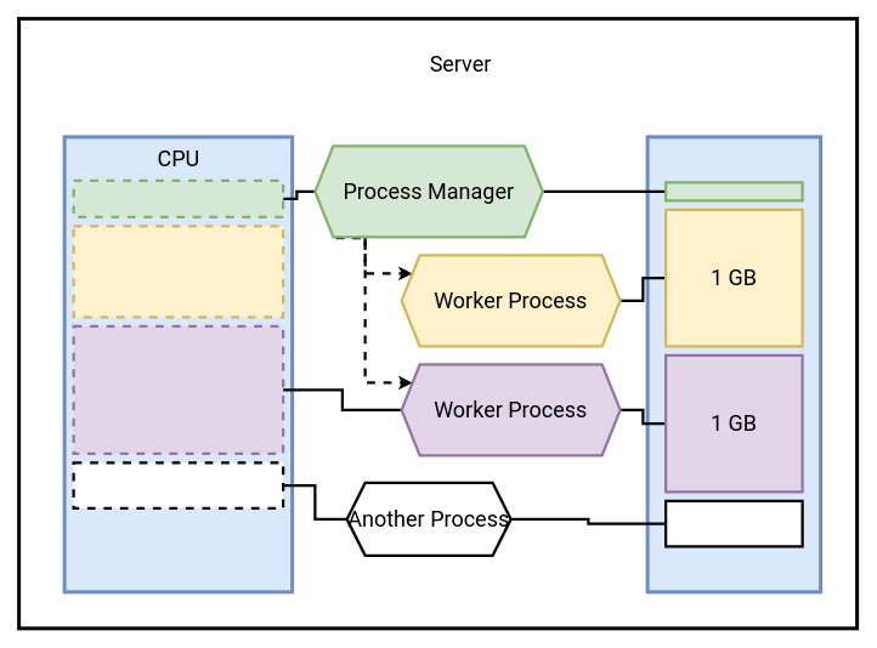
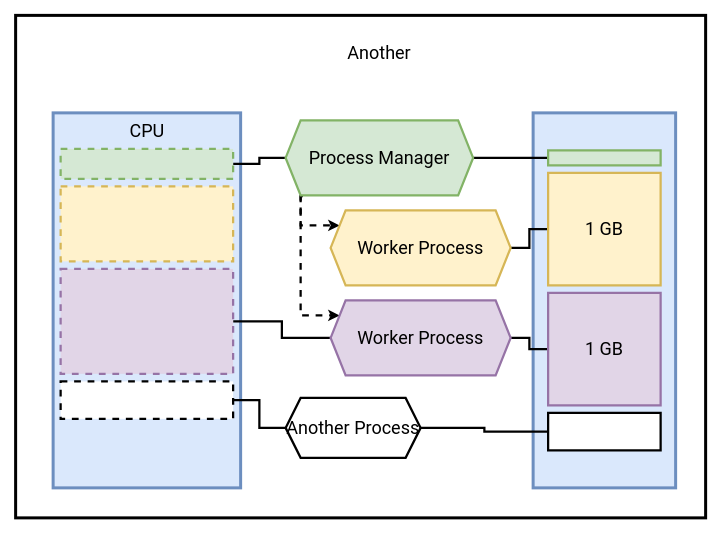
  <mxCell id="0" />
  <mxCell id="1" parent="0" />
  <mxCell id="2" value="" style="rounded=0;whiteSpace=wrap;html=1;fontStyle=1;strokeWidth=4;" parent="1" vertex="1"><mxGeometry x="20" y="20" width="920" height="670" as="geometry" /></mxCell>
- <mxCell id="3" value="&lt;font face=&quot;Roboto&quot;&gt;&lt;span style=&quot;font-size: 24px&quot;&gt;Server&lt;/span&gt;&lt;/font&gt;" style="text;html=1;strokeColor=none;fillColor=none;align=center;verticalAlign=middle;whiteSpace=wrap;rounded=0;strokeWidth=3;fontFamily=Roboto Mono, mono;FType=g;" parent="1" vertex="1"><mxGeometry x="355" y="30" width="300" height="80" as="geometry" /></mxCell>
+ <mxCell id="3" value="&lt;font face=&quot;Roboto&quot;&gt;&lt;span style=&quot;font-size: 24px&quot;&gt;Another&lt;/span&gt;&lt;/font&gt;" style="text;html=1;strokeColor=none;fillColor=none;align=center;verticalAlign=middle;whiteSpace=wrap;rounded=0;strokeWidth=3;fontFamily=Roboto Mono, mono;FType=g;" parent="1" vertex="1"><mxGeometry x="355" y="30" width="300" height="80" as="geometry" /></mxCell>
  <mxCell id="4" value="" style="rounded=0;whiteSpace=wrap;html=1;fontStyle=1;strokeWidth=4;fillColor=#dae8fc;strokeColor=#6c8ebf;" parent="1" vertex="1"><mxGeometry x="710" y="150" width="190" height="500" as="geometry" /></mxCell>
  <mxCell id="5" value="" style="rounded=0;whiteSpace=wrap;html=1;fontStyle=1;strokeWidth=4;fillColor=#dae8fc;strokeColor=#6c8ebf;" parent="1" vertex="1"><mxGeometry x="70" y="150" width="250" height="500" as="geometry" /></mxCell>
  <mxCell id="6" value="&lt;font style=&quot;font-size: 24px&quot; face=&quot;Roboto&quot;&gt;CPU&lt;br&gt;&lt;/font&gt;" style="text;html=1;strokeColor=none;fillColor=none;align=center;verticalAlign=middle;whiteSpace=wrap;rounded=0;strokeWidth=3;fontFamily=Roboto Mono, mono;FType=g;" parent="1" vertex="1"><mxGeometry x="154.61" y="160" width="80.77" height="30" as="geometry" /></mxCell>
  <mxCell id="7" style="edgeStyle=orthogonalEdgeStyle;rounded=0;orthogonalLoop=1;jettySize=auto;html=1;strokeWidth=3;exitX=0.092;exitY=1.01;exitDx=0;exitDy=0;dashed=1;exitPerimeter=0;" parent="1" source="11" target="13" edge="1"><mxGeometry relative="1" as="geometry"><Array as="points"><mxPoint x="400" y="261" /><mxPoint x="400" y="300" /></Array></mxGeometry></mxCell>
  <mxCell id="8" style="edgeStyle=orthogonalEdgeStyle;rounded=0;orthogonalLoop=1;jettySize=auto;html=1;strokeWidth=3;dashed=1;" parent="1" source="11" target="16" edge="1"><mxGeometry relative="1" as="geometry"><mxPoint x="420" y="265" as="sourcePoint" /><Array as="points"><mxPoint x="400" y="420" /></Array></mxGeometry></mxCell>
  <mxCell id="9" style="edgeStyle=orthogonalEdgeStyle;rounded=0;orthogonalLoop=1;jettySize=auto;html=1;strokeWidth=3;endArrow=none;endFill=0;" parent="1" source="11" target="20" edge="1"><mxGeometry relative="1" as="geometry" /></mxCell>
  <mxCell id="10" style="edgeStyle=orthogonalEdgeStyle;rounded=0;orthogonalLoop=1;jettySize=auto;html=1;endArrow=none;endFill=0;strokeWidth=3;" parent="1" source="11" target="21" edge="1"><mxGeometry relative="1" as="geometry" /></mxCell>
- <mxCell id="11" value="&lt;font face=&quot;roboto&quot;&gt;&lt;span style=&quot;font-size: 24px&quot;&gt;Process&amp;nbsp;&lt;/span&gt;&lt;/font&gt;&lt;span style=&quot;font-family: &amp;#34;roboto&amp;#34; ; font-size: 24px&quot;&gt;Manager&lt;/span&gt;" style="shape=hexagon;perimeter=hexagonPerimeter2;whiteSpace=wrap;html=1;fixedSize=1;strokeWidth=3;fillColor=#d5e8d4;strokeColor=#82b366;" parent="1" vertex="1"><mxGeometry x="345" y="160" width="250" height="100" as="geometry" /></mxCell>
+ <mxCell id="11" value="&lt;font face=&quot;roboto&quot;&gt;&lt;span style=&quot;font-size: 24px&quot;&gt;Process&amp;nbsp;&lt;/span&gt;&lt;/font&gt;&lt;span style=&quot;font-family: &amp;#34;roboto&amp;#34; ; font-size: 24px&quot;&gt;Manager&lt;/span&gt;" style="shape=hexagon;perimeter=hexagonPerimeter2;whiteSpace=wrap;html=1;fixedSize=1;strokeWidth=3;fillColor=#d5e8d4;strokeColor=#82b366;" parent="1" vertex="1"><mxGeometry x="380" y="160" width="250" height="100" as="geometry" /></mxCell>
  <mxCell id="12" style="edgeStyle=orthogonalEdgeStyle;rounded=0;orthogonalLoop=1;jettySize=auto;html=1;endArrow=none;endFill=0;strokeWidth=3;" parent="1" source="13" target="24" edge="1"><mxGeometry relative="1" as="geometry" /></mxCell>
  <mxCell id="13" value="&lt;font face=&quot;roboto&quot;&gt;&lt;span style=&quot;font-size: 24px&quot;&gt;Worker Process&lt;/span&gt;&lt;/font&gt;" style="shape=hexagon;perimeter=hexagonPerimeter2;whiteSpace=wrap;html=1;fixedSize=1;strokeWidth=3;fillColor=#fff2cc;strokeColor=#d6b656;" parent="1" vertex="1"><mxGeometry x="440" y="280" width="240" height="100" as="geometry" /></mxCell>
  <mxCell id="14" style="edgeStyle=orthogonalEdgeStyle;rounded=0;orthogonalLoop=1;jettySize=auto;html=1;endArrow=none;endFill=0;strokeWidth=3;" parent="1" source="16" target="25" edge="1"><mxGeometry relative="1" as="geometry" /></mxCell>
  <mxCell id="15" style="edgeStyle=orthogonalEdgeStyle;rounded=0;orthogonalLoop=1;jettySize=auto;html=1;endArrow=none;endFill=0;strokeWidth=3;" parent="1" source="16" target="23" edge="1"><mxGeometry relative="1" as="geometry"><Array as="points"><mxPoint x="375" y="450" /><mxPoint x="375" y="428" /></Array></mxGeometry></mxCell>
  <mxCell id="16" value="&lt;font face=&quot;roboto&quot;&gt;&lt;span style=&quot;font-size: 24px&quot;&gt;Worker Process&lt;/span&gt;&lt;/font&gt;" style="shape=hexagon;perimeter=hexagonPerimeter2;whiteSpace=wrap;html=1;fixedSize=1;strokeWidth=3;fillColor=#e1d5e7;strokeColor=#9673a6;" parent="1" vertex="1"><mxGeometry x="440" y="400" width="240" height="100" as="geometry" /></mxCell>
  <mxCell id="17" style="edgeStyle=orthogonalEdgeStyle;rounded=0;orthogonalLoop=1;jettySize=auto;html=1;endArrow=none;endFill=0;strokeWidth=3;" parent="1" source="19" target="26" edge="1"><mxGeometry relative="1" as="geometry" /></mxCell>
  <mxCell id="18" style="edgeStyle=orthogonalEdgeStyle;rounded=0;orthogonalLoop=1;jettySize=auto;html=1;endArrow=none;endFill=0;strokeWidth=3;" parent="1" source="19" target="27" edge="1"><mxGeometry relative="1" as="geometry" /></mxCell>
  <mxCell id="19" value="&lt;font face=&quot;roboto&quot;&gt;&lt;span style=&quot;font-size: 24px&quot;&gt;Another Process&lt;/span&gt;&lt;/font&gt;" style="shape=hexagon;perimeter=hexagonPerimeter2;whiteSpace=wrap;html=1;fixedSize=1;strokeWidth=3;" parent="1" vertex="1"><mxGeometry x="380" y="530" width="180" height="80" as="geometry" /></mxCell>
  <mxCell id="20" value="" style="rounded=0;whiteSpace=wrap;html=1;strokeWidth=3;fillColor=#d5e8d4;strokeColor=#82b366;dashed=1;" parent="1" vertex="1"><mxGeometry x="80" y="198" width="230" height="40" as="geometry" /></mxCell>
  <mxCell id="21" value="" style="rounded=0;whiteSpace=wrap;html=1;strokeWidth=3;fillColor=#d5e8d4;strokeColor=#82b366;" parent="1" vertex="1"><mxGeometry x="730" y="200" width="150" height="20" as="geometry" /></mxCell>
  <mxCell id="22" value="" style="rounded=0;whiteSpace=wrap;html=1;strokeWidth=3;fillColor=#fff2cc;strokeColor=#d6b656;dashed=1;" parent="1" vertex="1"><mxGeometry x="80" y="248" width="230" height="100" as="geometry" /></mxCell>
  <mxCell id="23" value="" style="rounded=0;whiteSpace=wrap;html=1;strokeWidth=3;fillColor=#e1d5e7;strokeColor=#9673a6;dashed=1;" parent="1" vertex="1"><mxGeometry x="80" y="358" width="230" height="140" as="geometry" /></mxCell>
  <mxCell id="24" value="&lt;font face=&quot;Roboto&quot; data-font-src=&quot;https://fonts.googleapis.com/css?family=Roboto&quot; style=&quot;font-size: 24px&quot;&gt;1 GB&lt;/font&gt;" style="rounded=0;whiteSpace=wrap;html=1;strokeWidth=3;fillColor=#fff2cc;strokeColor=#d6b656;" parent="1" vertex="1"><mxGeometry x="730" y="230" width="150" height="150" as="geometry" /></mxCell>
  <mxCell id="25" value="&lt;font face=&quot;Roboto&quot; data-font-src=&quot;https://fonts.googleapis.com/css?family=Roboto&quot; style=&quot;font-size: 24px&quot;&gt;1 GB&lt;/font&gt;" style="rounded=0;whiteSpace=wrap;html=1;strokeWidth=3;fillColor=#e1d5e7;strokeColor=#9673a6;" parent="1" vertex="1"><mxGeometry x="730" y="390" width="150" height="150" as="geometry" /></mxCell>
  <mxCell id="26" value="" style="rounded=0;whiteSpace=wrap;html=1;strokeWidth=3;dashed=1;" parent="1" vertex="1"><mxGeometry x="80" y="508" width="230" height="50" as="geometry" /></mxCell>
  <mxCell id="27" value="" style="rounded=0;whiteSpace=wrap;html=1;strokeWidth=3;" parent="1" vertex="1"><mxGeometry x="730" y="550" width="150" height="50" as="geometry" /></mxCell>
